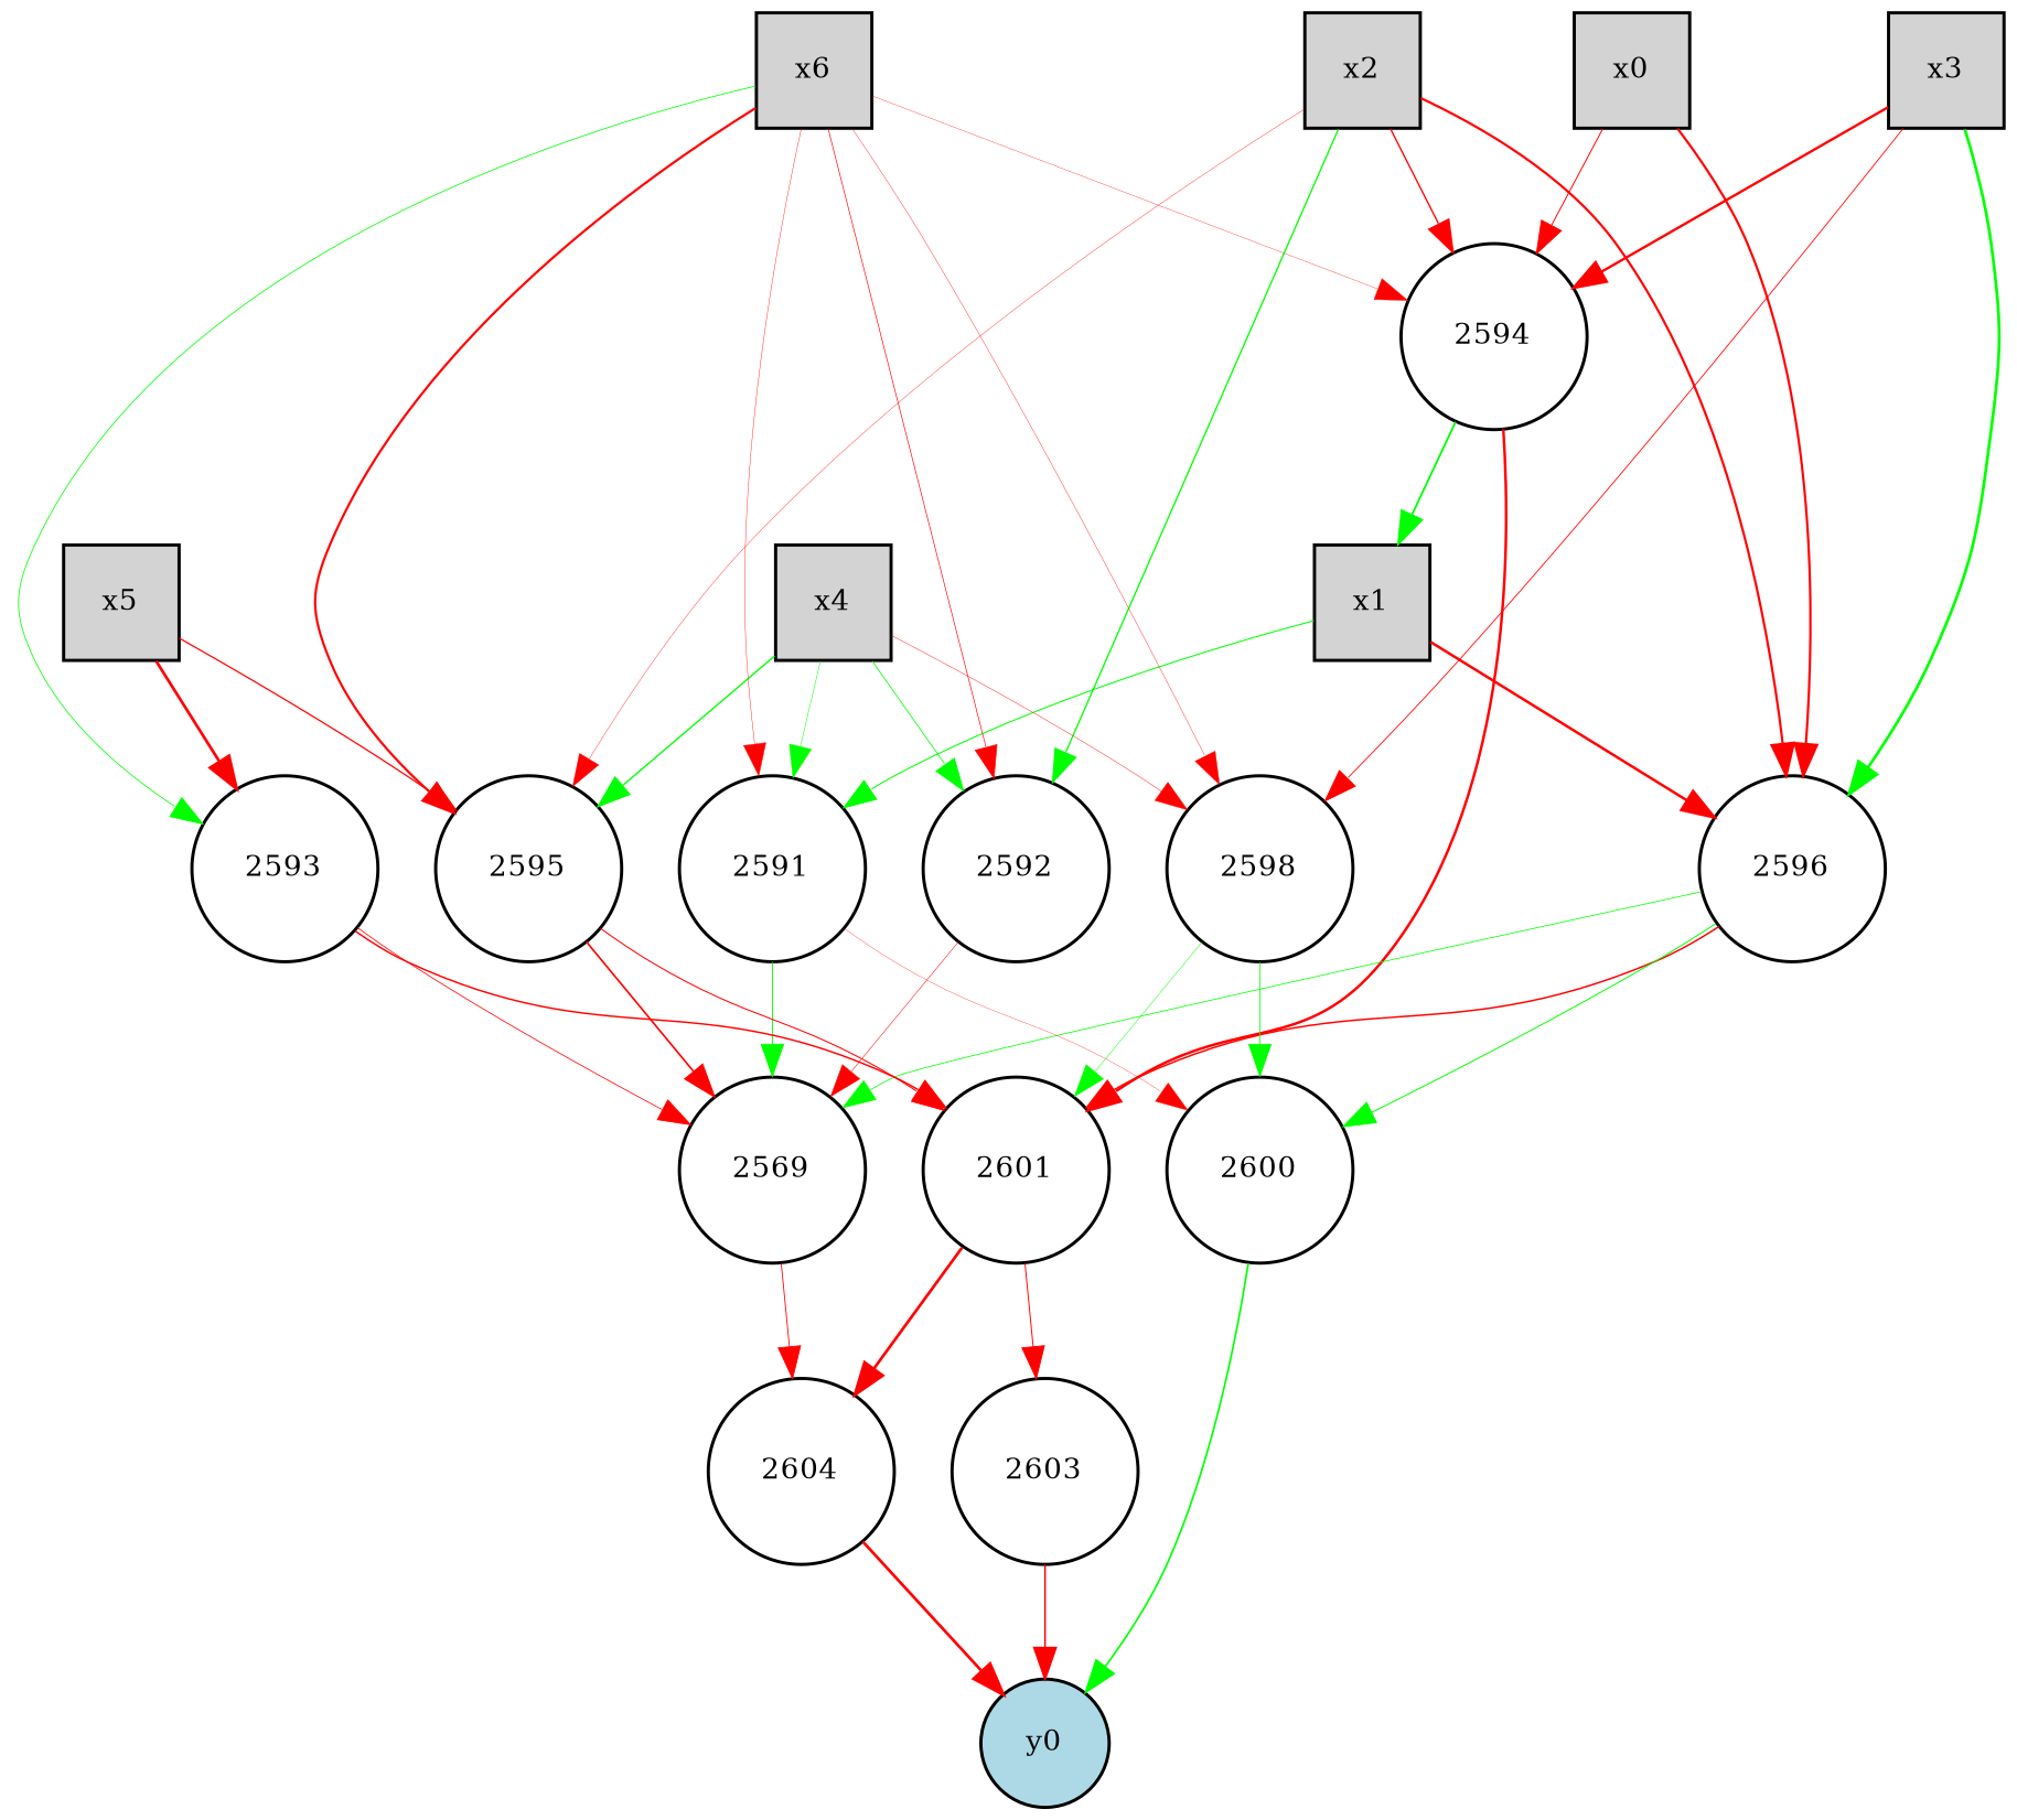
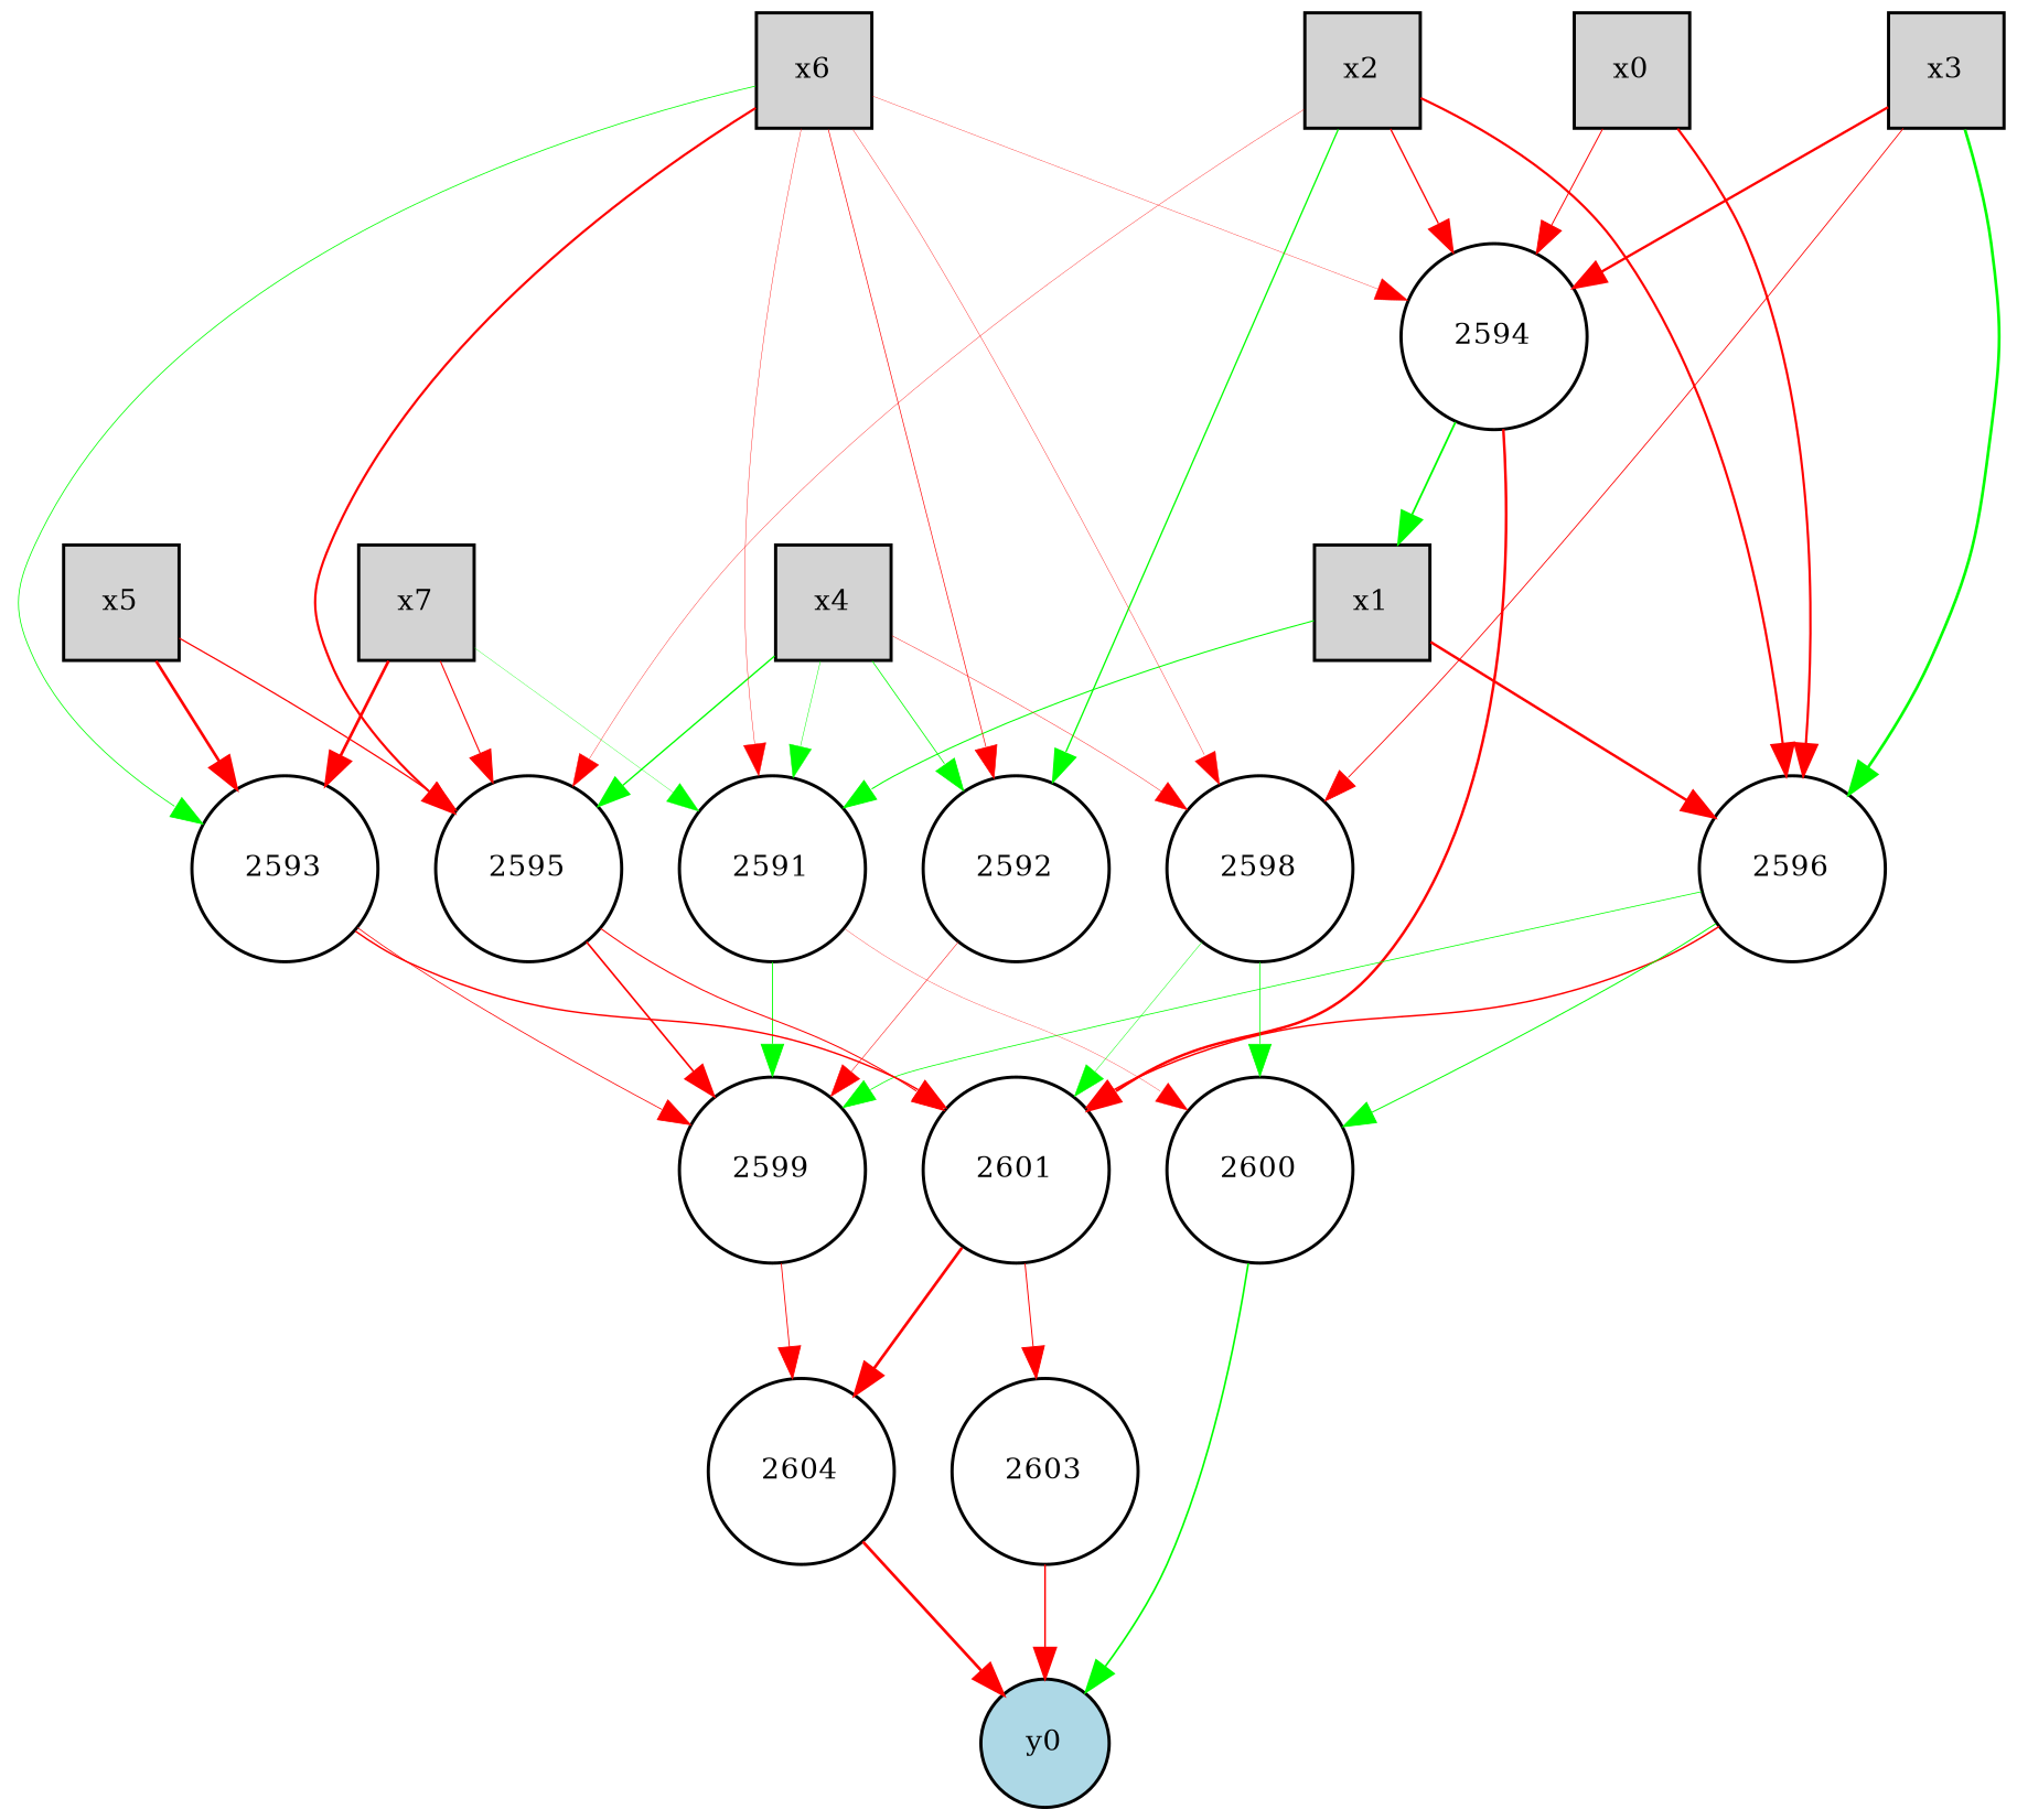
  digraph {
    node [fillcolor=white fontsize=9 shape=circle style=filled]
    edge [color=red penwidth=0.9 style=solid]
    x0 [fillcolor=lightgray height=0.5 shape=box width=0.5]
    2594 [height=0.1 width=0.1]
    2596 [height=0.1 width=0.1]
    x1 [fillcolor=lightgray height=0.5 shape=box width=0.5]
    2601 [height=0.1 width=0.1]
-   2599 [height=0.1 width=0.1 label=2569]
+   2599 [height=0.1 width=0.1]
    2600 [height=0.1 width=0.1]
    2591 [height=0.1 width=0.1]
    x2 [fillcolor=lightgray height=0.5 shape=box width=0.5]
    2592 [height=0.1 width=0.1]
    2595 [height=0.1 width=0.1]
    x3 [fillcolor=lightgray height=0.5 shape=box width=0.5]
    2598 [height=0.1 width=0.1]
    x4 [fillcolor=lightgray height=0.5 shape=box width=0.5]
    2593 [height=0.1 width=0.1]
    x5 [fillcolor=lightgray height=0.5 shape=box width=0.5]
    x6 [fillcolor=lightgray height=0.5 shape=box width=0.5]
+   x7 [fillcolor=lightgray height=0.5 shape=box width=0.5]
    y0 [fillcolor=lightblue height=0.1 width=0.1]
    2604 [height=0.1 width=0.1]
    2603 [height=0.1 width=0.1]
    x0 -> 2594 [penwidth=0.32685122916376197]
    x0 -> 2596 [penwidth=0.7282776763155266]
    2594 -> x1 [color=green penwidth=0.6088400945475473]
    2594 -> 2601 [penwidth=0.8277639702248036]
    2596 -> 2601 [penwidth=0.4983882084243221]
    2596 -> 2599 [color=green penwidth=0.2541905519193818]
    2596 -> 2600 [color=green penwidth=0.32847786569771453]
    x1 -> 2596 [penwidth=0.8318162349426659]
    x1 -> 2591 [color=green penwidth=0.3469237190709503]
    2601 -> 2604
    2601 -> 2603 [penwidth=0.3202197169995805]
    2599 -> 2604 [penwidth=0.28499932341518186]
    2600 -> y0 [color=green penwidth=0.5602913316423325]
    2591 -> 2599 [color=green penwidth=0.3020631063141307]
    2591 -> 2600 [penwidth=0.10240715112776923]
    x2 -> 2594 [penwidth=0.44801460969344165]
    x2 -> 2596 [penwidth=0.7314922600034904]
    x2 -> 2592 [color=green penwidth=0.43900936257413037]
    x2 -> 2595 [penwidth=0.12003798514295486]
    2592 -> 2599 [penwidth=0.16995330529637567]
    2595 -> 2601 [penwidth=0.34613975086955345]
    2595 -> 2599 [penwidth=0.5527846303675951]
    x3 -> 2594 [penwidth=0.7872129058038814]
    x3 -> 2596 [color=green]
    x3 -> 2598 [penwidth=0.2820634020055558]
    2598 -> 2601 [color=green penwidth=0.15616081890554134]
    2598 -> 2600 [color=green penwidth=0.25355822600024447]
    x4 -> 2591 [color=green penwidth=0.15897124361165343]
    x4 -> 2592 [color=green penwidth=0.26687098490125705]
    x4 -> 2595 [color=green penwidth=0.4559807589670196]
    x4 -> 2598 [penwidth=0.13792612158222795]
    2593 -> 2601 [penwidth=0.4843017155228104]
    2593 -> 2599 [penwidth=0.2583703352925638]
    x5 -> 2595 [penwidth=0.41565440518575025]
    x5 -> 2593
    x6 -> 2594 [penwidth=0.10810053336654518]
    x6 -> 2591 [penwidth=0.13216249631548774]
    x6 -> 2592 [penwidth=0.22216629527254578]
    x6 -> 2595 [penwidth=0.7305579259758367]
    x6 -> 2598 [penwidth=0.12446149874767776]
    x6 -> 2593 [color=green penwidth=0.26146018271452887]
+   x7 -> 2591 [color=green penwidth=0.10819052163845634]
+   x7 -> 2595 [penwidth=0.3666918105737609]
+   x7 -> 2593
    2604 -> y0
    2603 -> y0 [penwidth=0.4976089680497101]
  }
